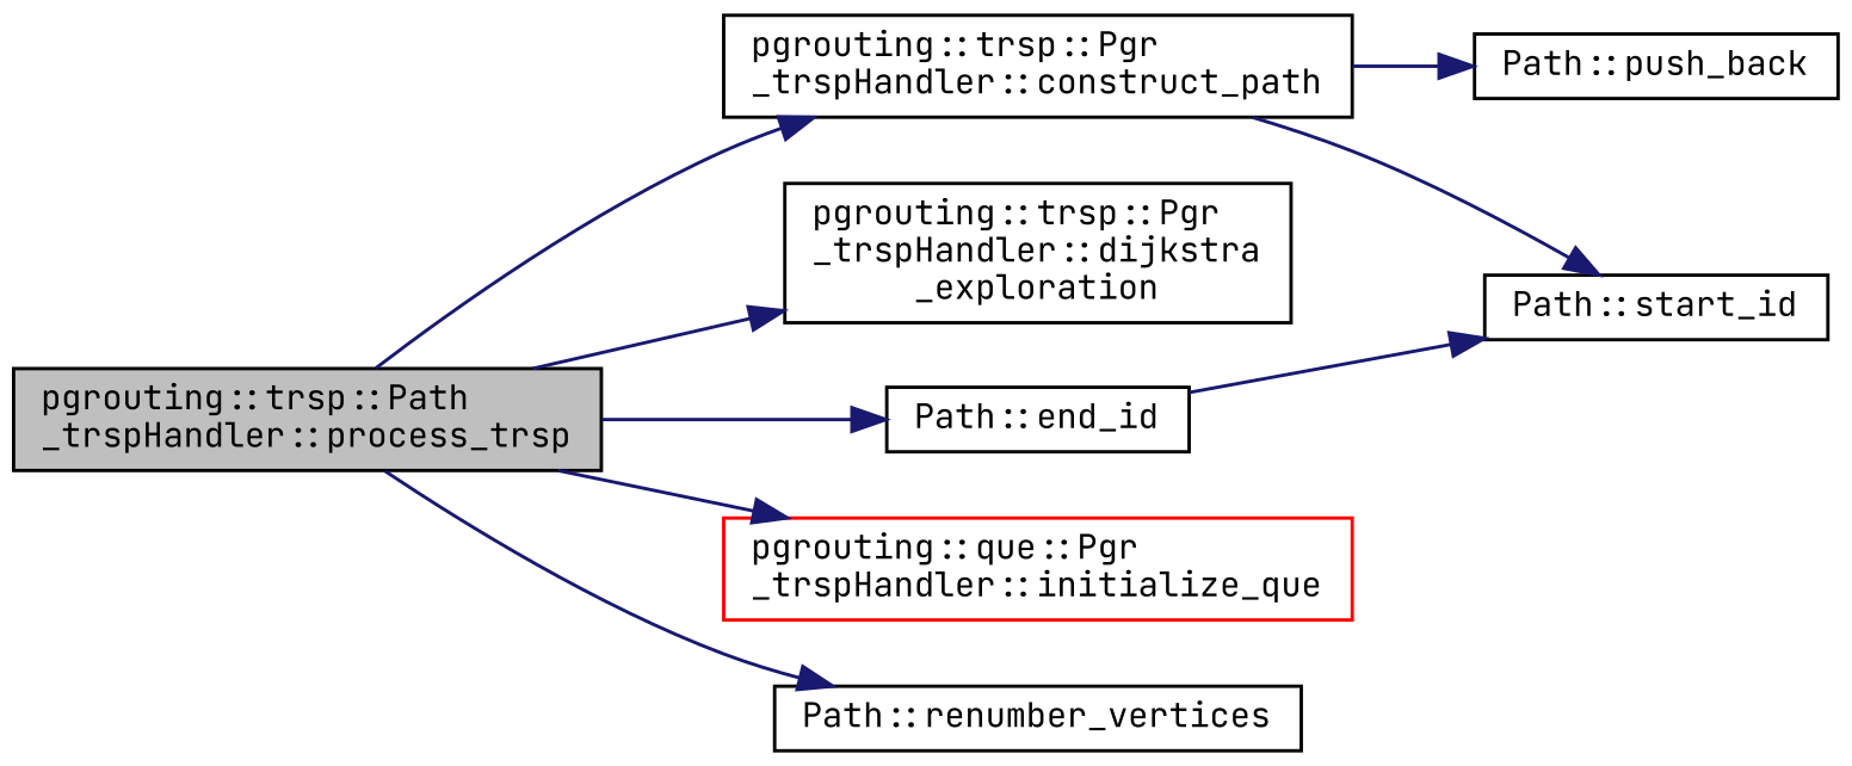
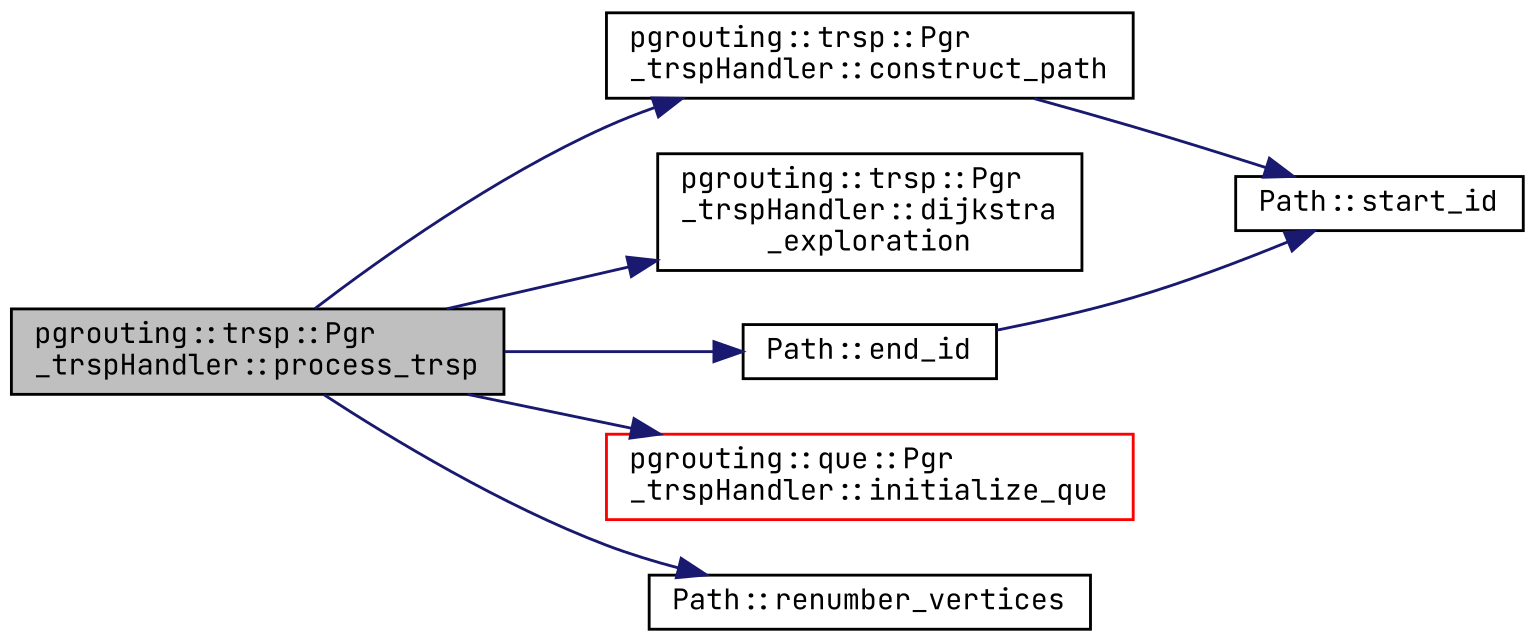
  digraph {
    fontname="JetBrains Mono"
    rankdir=LR
    node [color=black fillcolor=white fontname="JetBrains Mono" fontsize=10 shape=record style=filled]
    edge [color=midnightblue fontname="JetBrains Mono" fontsize=10 labelfontname=Helvetica labelfontsize=10 style=solid]
-   n1 [fillcolor=grey75 fontcolor=black height=0.2 label="pgrouting::trsp::Path\l_trspHandler::process_trsp" width=0.4]
+   n1 [fillcolor=grey75 fontcolor=black height=0.2 label="pgrouting::trsp::Pgr\l_trspHandler::process_trsp" width=0.4]
    n2 [height=0.2 label="pgrouting::trsp::Pgr\l_trspHandler::construct_path" width=0.4]
    n3 [height=0.2 label="pgrouting::trsp::Pgr\l_trspHandler::dijkstra\l_exploration" width=0.4]
    n4 [height=0.2 label="Path::end_id" width=0.4]
    n5 [color=red height=0.2 label="pgrouting::que::Pgr\l_trspHandler::initialize_que" width=0.4]
    n6 [height=0.2 label="Path::renumber_vertices" width=0.4]
-   n7 [height=0.2 label="Path::push_back" width=0.4]
    n8 [height=0.2 label="Path::start_id" width=0.4]
    n1 -> n2
    n1 -> n3
    n1 -> n4
    n1 -> n5
    n1 -> n6
-   n2 -> n7
    n2 -> n8
    n4 -> n8
  }
